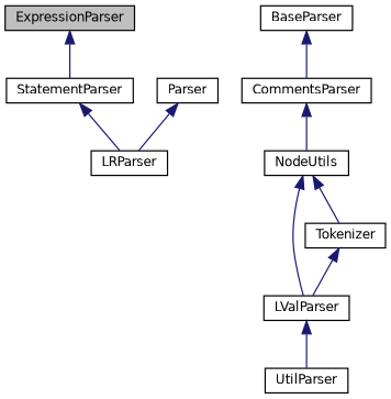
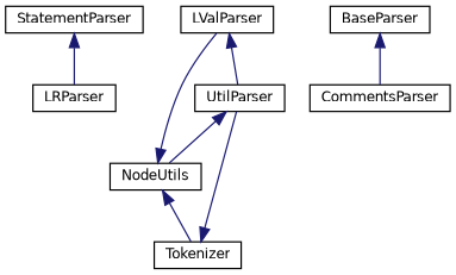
  digraph {
    node [color=black fillcolor=white fontname=Helvetica fontsize=10 shape=record style=filled]
    edge [color=midnightblue dir=back fontname=Helvetica fontsize=10 labelfontname=Helvetica labelfontsize=10 style=solid]
-   n1 [fillcolor=grey75 fontcolor=black height=0.2 label=ExpressionParser width=0.4]
    n2 [height=0.2 label=StatementParser width=0.4]
    n3 [height=0.2 label=LRParser width=0.4]
    n4 [height=0.2 label=LValParser width=0.4]
    n5 [height=0.2 label=UtilParser width=0.4]
    n6 [height=0.2 label=NodeUtils width=0.4]
    n7 [height=0.2 label=Tokenizer width=0.4]
    n8 [height=0.2 label=CommentsParser width=0.4]
    n9 [height=0.2 label=BaseParser width=0.4]
-   n10 [height=0.2 label=Parser width=0.4]
-   n1 -> n2
    n2 -> n3
    n4 -> n5
-   n8 -> n6
+   n5 -> n6
    n6 -> n4
    n6 -> n7
-   n7 -> n4
+   n7 -> n5
    n9 -> n8
-   n10 -> n3
  }
